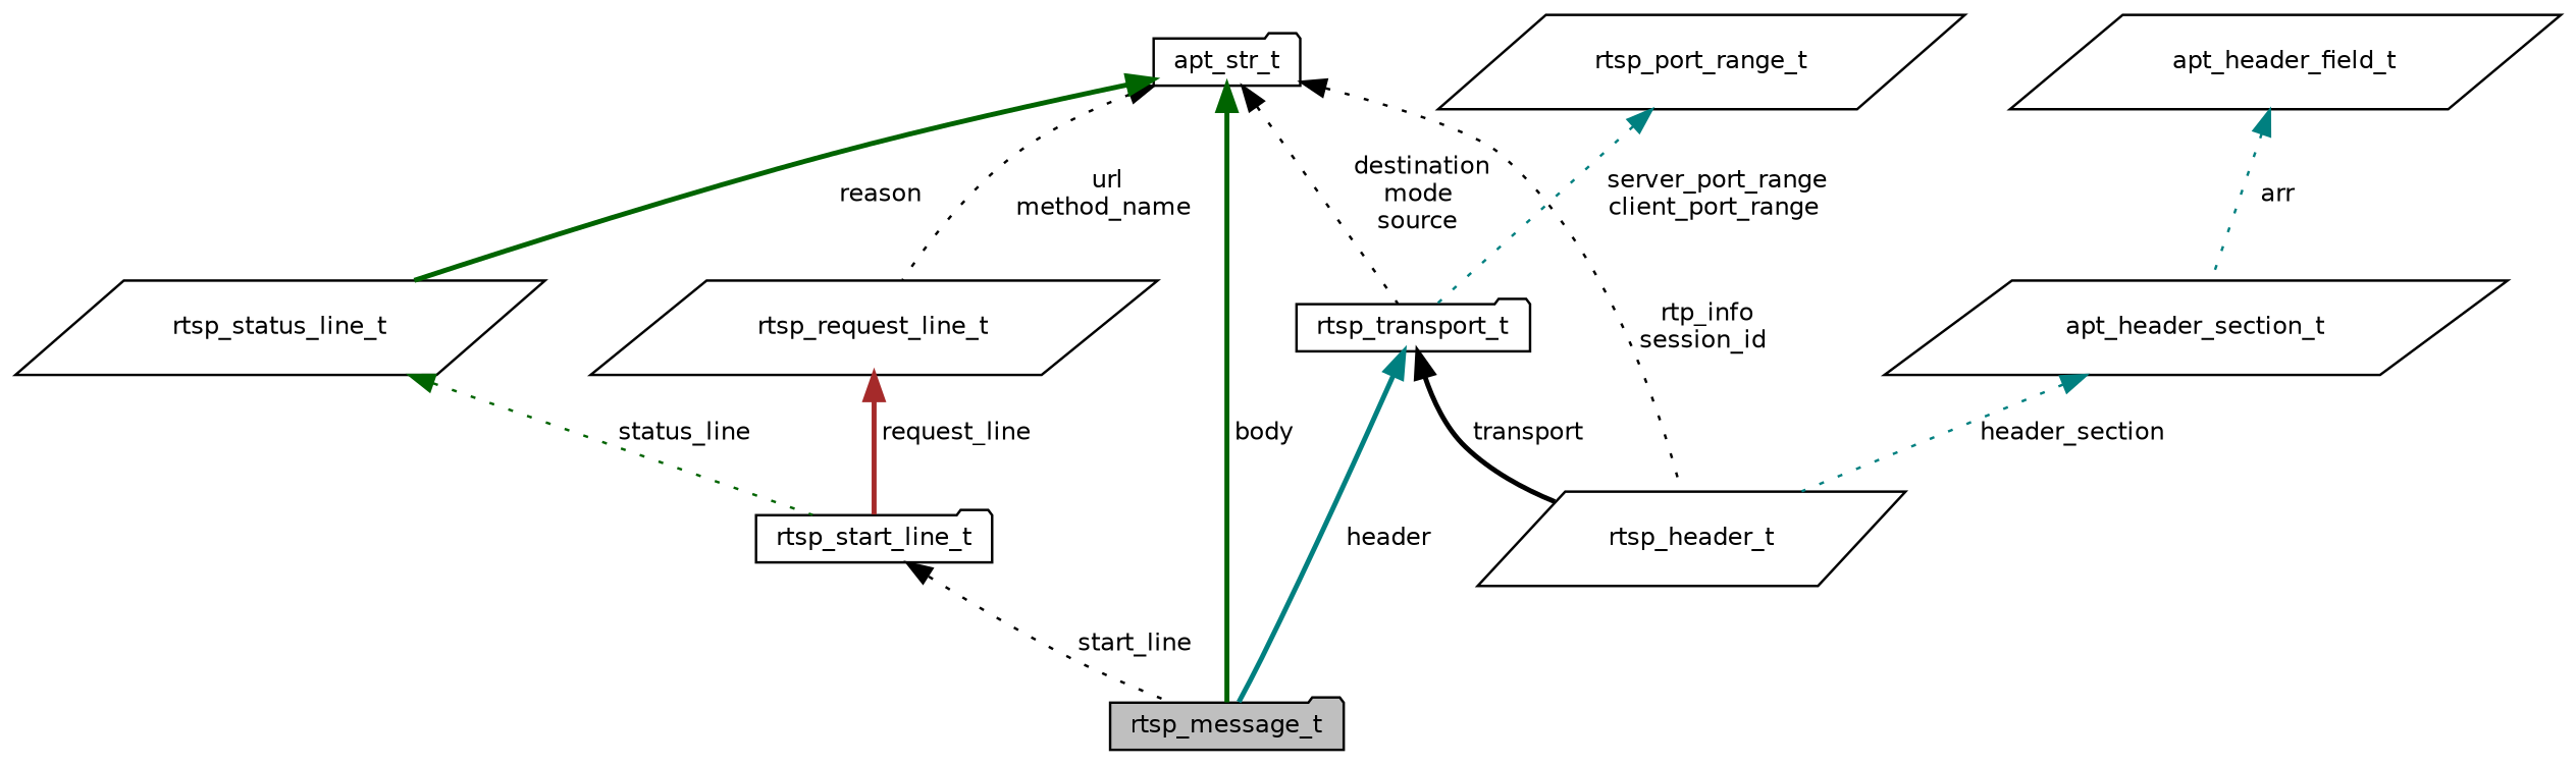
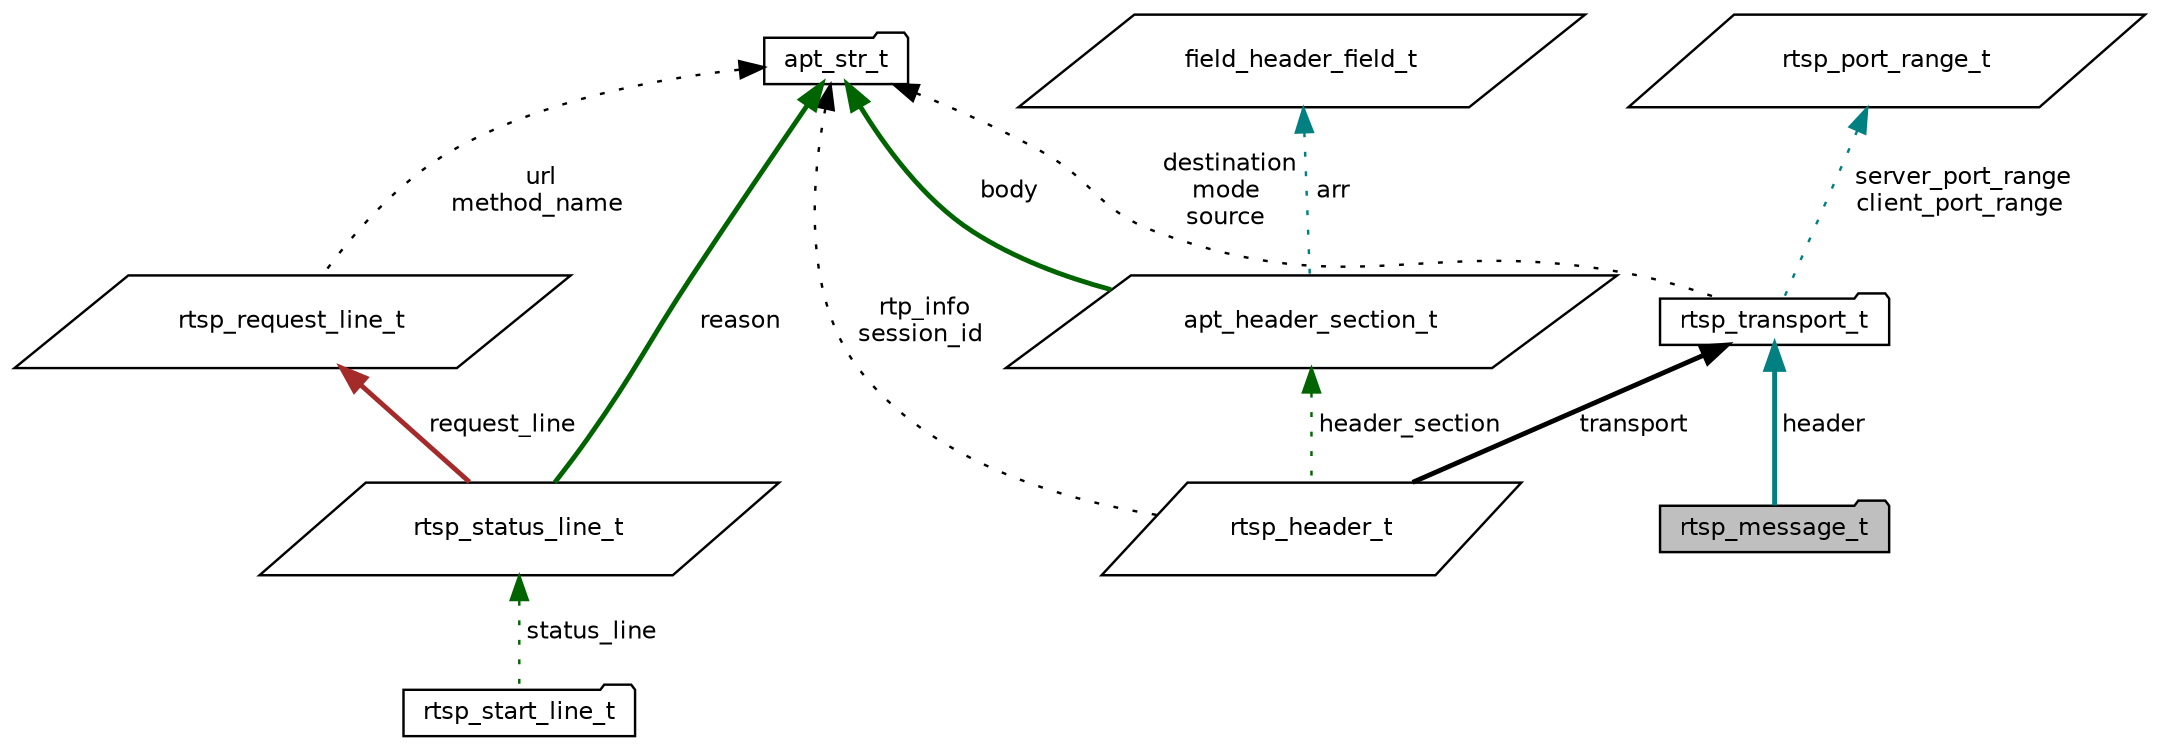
  digraph {
    node [color=black fillcolor=white fontname=Helvetica fontsize=10 shape=parallelogram style=filled]
    edge [color=black dir=back fontname=Helvetica fontsize=10 labelfontname=Helvetica labelfontsize=10 style=dotted]
    n1 [fillcolor=grey75 fontcolor=black height=0.2 label=rtsp_message_t shape=folder width=0.4]
    n2 [height=0.2 label=apt_str_t shape=folder width=0.4]
    n3 [height=0.2 label=rtsp_header_t width=0.4]
    n4 [height=0.2 label=rtsp_transport_t shape=folder width=0.4]
    n5 [height=0.2 label=rtsp_request_line_t width=0.4]
    n6 [height=0.2 label=rtsp_status_line_t width=0.4]
-   n7 [height=0.2 label=apt_header_field_t width=0.4]
+   n7 [height=0.2 label=field_header_field_t width=0.4]
    n8 [height=0.2 label=apt_header_section_t width=0.4]
    n9 [height=0.2 label=rtsp_start_line_t shape=folder width=0.4]
    n10 [height=0.2 label=rtsp_port_range_t width=0.4]
-   n2 -> n1 [color=darkgreen label=" body" style=bold]
+   n2 -> n8 [color=darkgreen label=" body" style=bold]
    n2 -> n3 [label=" rtp_info\nsession_id"]
    n2 -> n4 [label=" destination\nmode\nsource"]
    n2 -> n5 [label=" url\nmethod_name"]
    n2 -> n6 [color=darkgreen label=" reason" style=bold]
    n4 -> n1 [color=teal label=" header" style=bold]
    n4 -> n3 [label=" transport" style=bold]
-   n5 -> n9 [color=brown label=" request_line" style=bold]
+   n5 -> n6 [color=brown label=" request_line" style=bold]
    n6 -> n9 [color=darkgreen label=" status_line"]
    n7 -> n8 [color=teal label=" arr"]
-   n8 -> n3 [color=teal label=" header_section"]
-   n9 -> n1 [label=" start_line"]
+   n8 -> n3 [color=darkgreen label=" header_section"]
    n10 -> n4 [color=teal label=" server_port_range\nclient_port_range"]
  }
